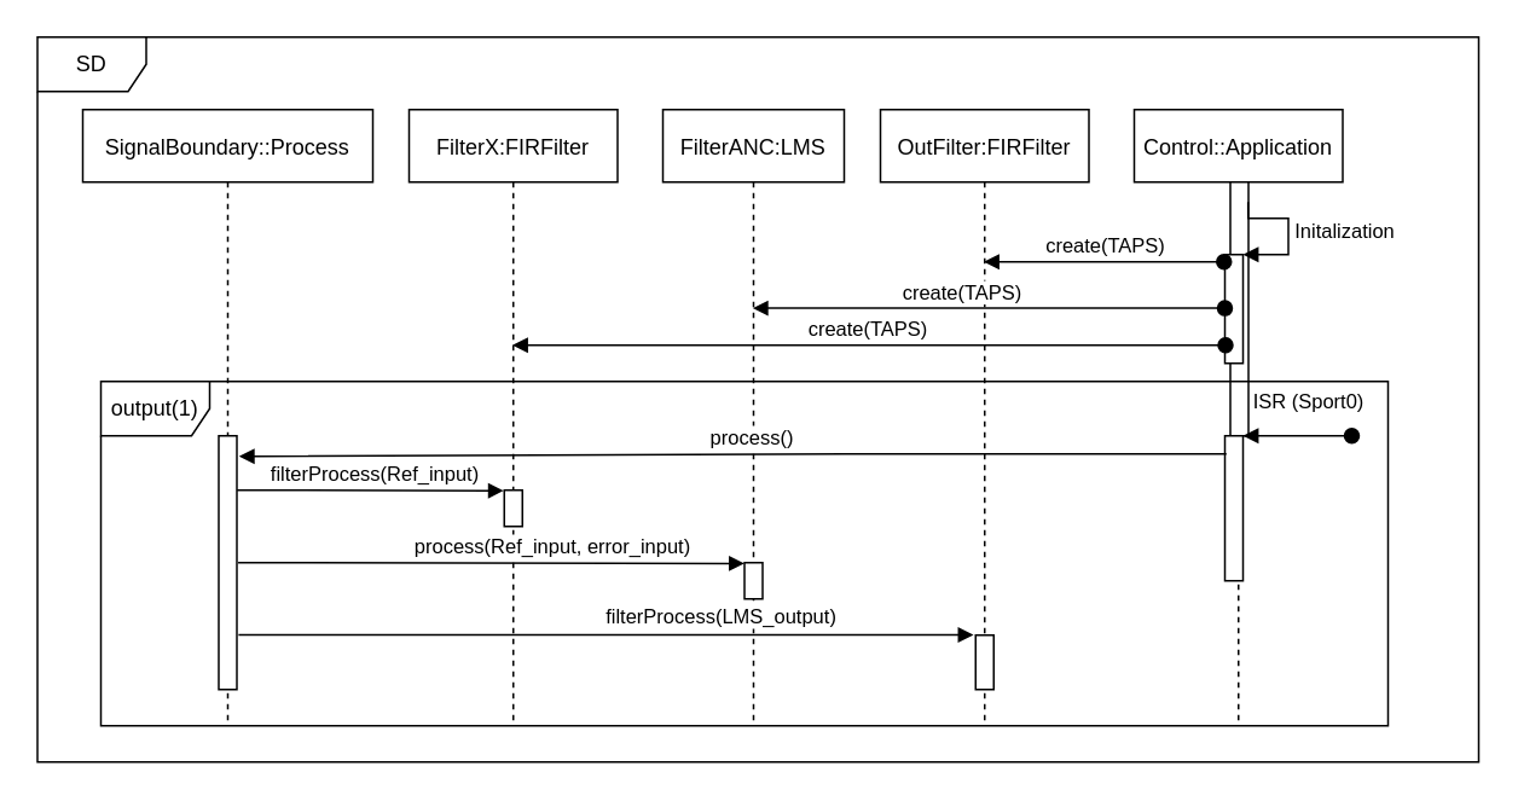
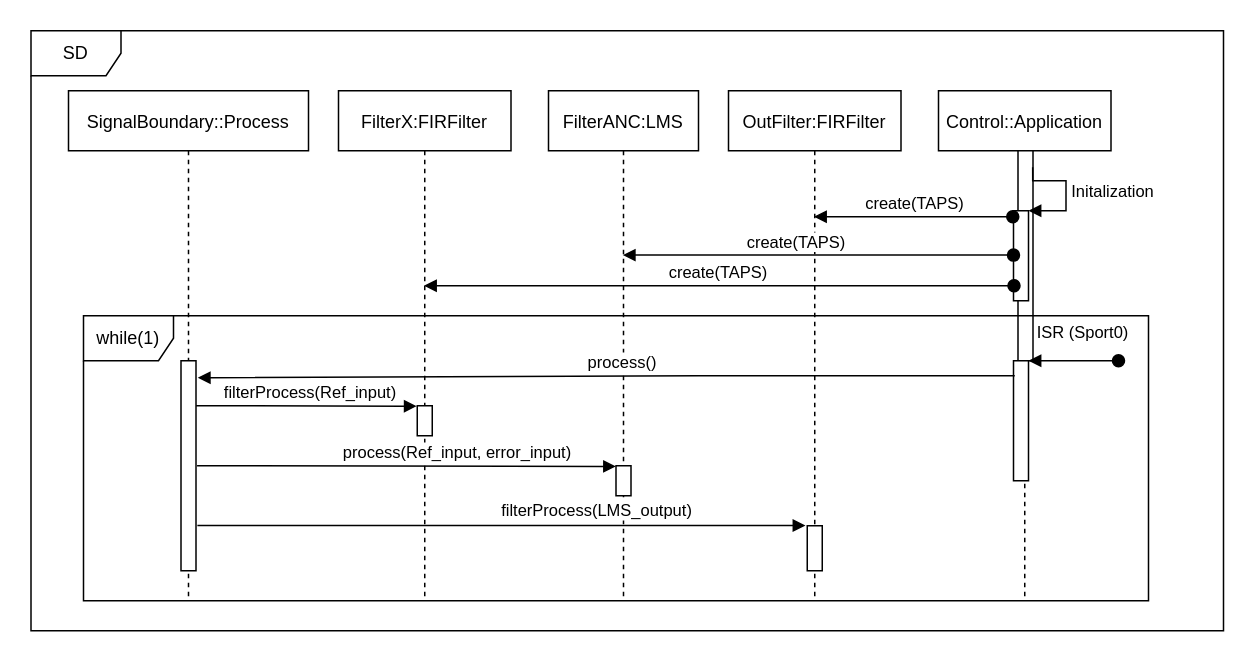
  <mxCell id="0" />
  <mxCell id="1" parent="0" />
  <mxCell id="2" value="SD" style="shape=umlFrame;whiteSpace=wrap;html=1;" vertex="1" parent="1"><mxGeometry x="20" y="20" width="795" height="400" as="geometry" /></mxCell>
  <mxCell id="3" value="FilterX:FIRFilter" style="shape=umlLifeline;perimeter=lifelinePerimeter;container=1;collapsible=0;recursiveResize=0;rounded=0;shadow=0;strokeWidth=1;" parent="1" vertex="1"><mxGeometry x="225" y="60" width="115" height="340" as="geometry" /></mxCell>
  <mxCell id="4" value="" style="html=1;points=[];perimeter=orthogonalPerimeter;" vertex="1" parent="3"><mxGeometry x="52.5" y="210" width="10" height="20" as="geometry" /></mxCell>
  <mxCell id="5" value="" style="html=1;verticalAlign=bottom;endArrow=block;rounded=0;exitX=1.167;exitY=0.248;exitDx=0;exitDy=0;exitPerimeter=0;entryX=-0.071;entryY=0.004;entryDx=0;entryDy=0;entryPerimeter=0;" edge="1" parent="3"><mxGeometry width="80" relative="1" as="geometry"><mxPoint x="-94.29" y="250.0" as="sourcePoint" /><mxPoint x="185.0" y="250.43" as="targetPoint" /></mxGeometry></mxCell>
  <mxCell id="6" value="process(Ref_input, error_input)" style="edgeLabel;html=1;align=center;verticalAlign=middle;resizable=0;points=[];" vertex="1" connectable="0" parent="5"><mxGeometry x="0.482" y="-4" relative="1" as="geometry"><mxPoint x="-34" y="-14" as="offset" /></mxGeometry></mxCell>
  <mxCell id="7" value="FilterANC:LMS" style="shape=umlLifeline;perimeter=lifelinePerimeter;container=1;collapsible=0;recursiveResize=0;rounded=0;shadow=0;strokeWidth=1;" parent="1" vertex="1"><mxGeometry x="365" y="60" width="100" height="340" as="geometry" /></mxCell>
  <mxCell id="8" value="" style="html=1;points=[];perimeter=orthogonalPerimeter;" vertex="1" parent="7"><mxGeometry x="45" y="250" width="10" height="20" as="geometry" /></mxCell>
  <mxCell id="9" value="OutFilter:FIRFilter" style="shape=umlLifeline;perimeter=lifelinePerimeter;container=1;collapsible=0;recursiveResize=0;rounded=0;shadow=0;strokeWidth=1;" vertex="1" parent="1"><mxGeometry x="485" y="60" width="115" height="340" as="geometry" /></mxCell>
  <mxCell id="10" value="" style="html=1;points=[];perimeter=orthogonalPerimeter;" vertex="1" parent="9"><mxGeometry x="52.5" y="290" width="10" height="30" as="geometry" /></mxCell>
  <mxCell id="11" value="Control::Application" style="shape=umlLifeline;perimeter=lifelinePerimeter;container=1;collapsible=0;recursiveResize=0;rounded=0;shadow=0;strokeWidth=1;" vertex="1" parent="1"><mxGeometry x="625" y="60" width="115" height="340" as="geometry" /></mxCell>
  <mxCell id="12" value="" style="html=1;points=[];perimeter=orthogonalPerimeter;" vertex="1" parent="11"><mxGeometry x="53" y="40" width="10" height="140" as="geometry" /></mxCell>
  <mxCell id="13" value="" style="html=1;points=[];perimeter=orthogonalPerimeter;" vertex="1" parent="11"><mxGeometry x="50" y="80" width="10" height="60" as="geometry" /></mxCell>
  <mxCell id="14" value="Initalization" style="edgeStyle=orthogonalEdgeStyle;html=1;align=left;spacingLeft=2;endArrow=block;rounded=0;entryX=1;entryY=0;exitX=0.978;exitY=0.078;exitDx=0;exitDy=0;exitPerimeter=0;" edge="1" target="13" parent="11" source="12"><mxGeometry relative="1" as="geometry"><mxPoint x="70" y="70" as="sourcePoint" /><Array as="points"><mxPoint x="85" y="60" /><mxPoint x="85" y="80" /></Array></mxGeometry></mxCell>
  <mxCell id="15" value="create(TAPS)" style="html=1;verticalAlign=bottom;startArrow=oval;startFill=1;endArrow=block;startSize=8;rounded=0;" edge="1" parent="11" target="7"><mxGeometry x="0.111" width="60" relative="1" as="geometry"><mxPoint x="50" y="109.58" as="sourcePoint" /><mxPoint x="-82.833" y="109.58" as="targetPoint" /><mxPoint as="offset" /></mxGeometry></mxCell>
  <mxCell id="16" value="" style="html=1;points=[];perimeter=orthogonalPerimeter;" vertex="1" parent="11"><mxGeometry x="50" y="180" width="10" height="80" as="geometry" /></mxCell>
  <mxCell id="17" value="SignalBoundary::Process" style="shape=umlLifeline;perimeter=lifelinePerimeter;container=1;collapsible=0;recursiveResize=0;rounded=0;shadow=0;strokeWidth=1;" vertex="1" parent="1"><mxGeometry x="45" y="60" width="160" height="340" as="geometry" /></mxCell>
  <mxCell id="18" value="" style="html=1;points=[];perimeter=orthogonalPerimeter;" vertex="1" parent="17"><mxGeometry x="75" y="180" width="10" height="140" as="geometry" /></mxCell>
  <mxCell id="19" value="create(TAPS)" style="html=1;verticalAlign=bottom;startArrow=oval;startFill=1;endArrow=block;startSize=8;rounded=0;" edge="1" parent="1" target="3"><mxGeometry width="60" relative="1" as="geometry"><mxPoint x="675.33" y="190" as="sourcePoint" /><mxPoint x="404.997" y="190" as="targetPoint" /></mxGeometry></mxCell>
  <mxCell id="20" value="create(TAPS)" style="html=1;verticalAlign=bottom;startArrow=oval;startFill=1;endArrow=block;startSize=8;rounded=0;exitX=-0.049;exitY=0.066;exitDx=0;exitDy=0;exitPerimeter=0;" edge="1" parent="1" source="13" target="9"><mxGeometry width="60" relative="1" as="geometry"><mxPoint x="665" y="150" as="sourcePoint" /><mxPoint x="625" y="190" as="targetPoint" /></mxGeometry></mxCell>
  <mxCell id="21" value="ISR (Sport0)" style="html=1;verticalAlign=bottom;startArrow=oval;startFill=1;endArrow=block;startSize=8;rounded=0;" edge="1" parent="1"><mxGeometry x="-0.2" y="-10" width="60" relative="1" as="geometry"><mxPoint x="745" y="240" as="sourcePoint" /><mxPoint x="685" y="240" as="targetPoint" /><Array as="points"><mxPoint x="735" y="240" /><mxPoint x="725" y="240" /></Array><mxPoint as="offset" /></mxGeometry></mxCell>
  <mxCell id="22" value="process()" style="html=1;verticalAlign=bottom;endArrow=block;rounded=0;exitX=0.083;exitY=0.126;exitDx=0;exitDy=0;exitPerimeter=0;entryX=1.119;entryY=0.081;entryDx=0;entryDy=0;entryPerimeter=0;" edge="1" parent="1" source="16" target="18"><mxGeometry x="-0.039" width="80" relative="1" as="geometry"><mxPoint x="502.5" y="270" as="sourcePoint" /><mxPoint x="135" y="250" as="targetPoint" /><Array as="points"><mxPoint x="465" y="250" /></Array><mxPoint as="offset" /></mxGeometry></mxCell>
  <mxCell id="23" value="" style="html=1;verticalAlign=bottom;endArrow=block;rounded=0;entryX=-0.035;entryY=0.015;entryDx=0;entryDy=0;entryPerimeter=0;exitX=1.01;exitY=0.214;exitDx=0;exitDy=0;exitPerimeter=0;" edge="1" parent="1" source="18" target="4"><mxGeometry width="80" relative="1" as="geometry"><mxPoint x="135" y="270" as="sourcePoint" /><mxPoint x="265" y="270" as="targetPoint" /></mxGeometry></mxCell>
  <mxCell id="24" value="filterProcess(Ref_input)" style="edgeLabel;html=1;align=center;verticalAlign=middle;resizable=0;points=[];" vertex="1" connectable="0" parent="23"><mxGeometry x="0.482" y="-4" relative="1" as="geometry"><mxPoint x="-34" y="-14" as="offset" /></mxGeometry></mxCell>
  <mxCell id="25" value="" style="html=1;verticalAlign=bottom;endArrow=block;rounded=0;exitX=1.092;exitY=0.785;exitDx=0;exitDy=0;exitPerimeter=0;entryX=-0.118;entryY=-0.006;entryDx=0;entryDy=0;entryPerimeter=0;" edge="1" parent="1" source="18" target="10"><mxGeometry width="80" relative="1" as="geometry"><mxPoint x="135" y="350" as="sourcePoint" /><mxPoint x="535" y="350" as="targetPoint" /></mxGeometry></mxCell>
  <mxCell id="26" value="filterProcess(LMS_output)" style="edgeLabel;html=1;align=center;verticalAlign=middle;resizable=0;points=[];" vertex="1" connectable="0" parent="25"><mxGeometry x="0.482" y="-4" relative="1" as="geometry"><mxPoint x="-34" y="-14" as="offset" /></mxGeometry></mxCell>
- <mxCell id="27" value="output(1)" style="shape=umlFrame;whiteSpace=wrap;html=1;" vertex="1" parent="1"><mxGeometry x="55" y="210" width="710" height="190" as="geometry" /></mxCell>
+ <mxCell id="27" value="while(1)" style="shape=umlFrame;whiteSpace=wrap;html=1;" vertex="1" parent="1"><mxGeometry x="55" y="210" width="710" height="190" as="geometry" /></mxCell>
